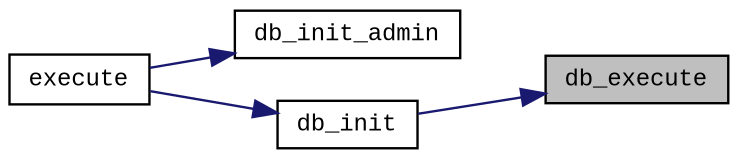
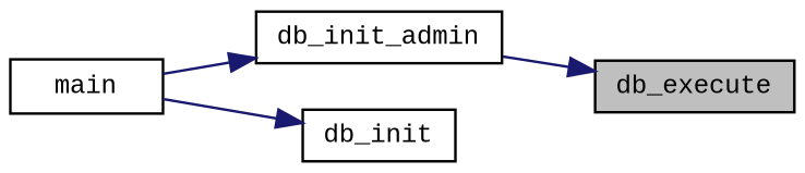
  digraph {
    fontname="Liberation Mono"
    rankdir=RL
    node [color=black fillcolor=white fontname="Liberation Mono" fontsize=10 shape=record style=filled]
    edge [color=midnightblue dir=back fontname="Liberation Mono" fontsize=10 labelfontname=Helvetica labelfontsize=10 style=solid]
    n1 [fillcolor=grey75 fontcolor=black height=0.2 label=db_execute width=0.4]
    n2 [height=0.2 label=db_init_admin width=0.4]
-   n3 [height=0.2 label=execute width=0.4]
+   n3 [height=0.2 label=main width=0.4]
    n4 [height=0.2 label=db_init width=0.4]
-   n1 -> n4
+   n1 -> n2
    n2 -> n3
    n4 -> n3
  }
